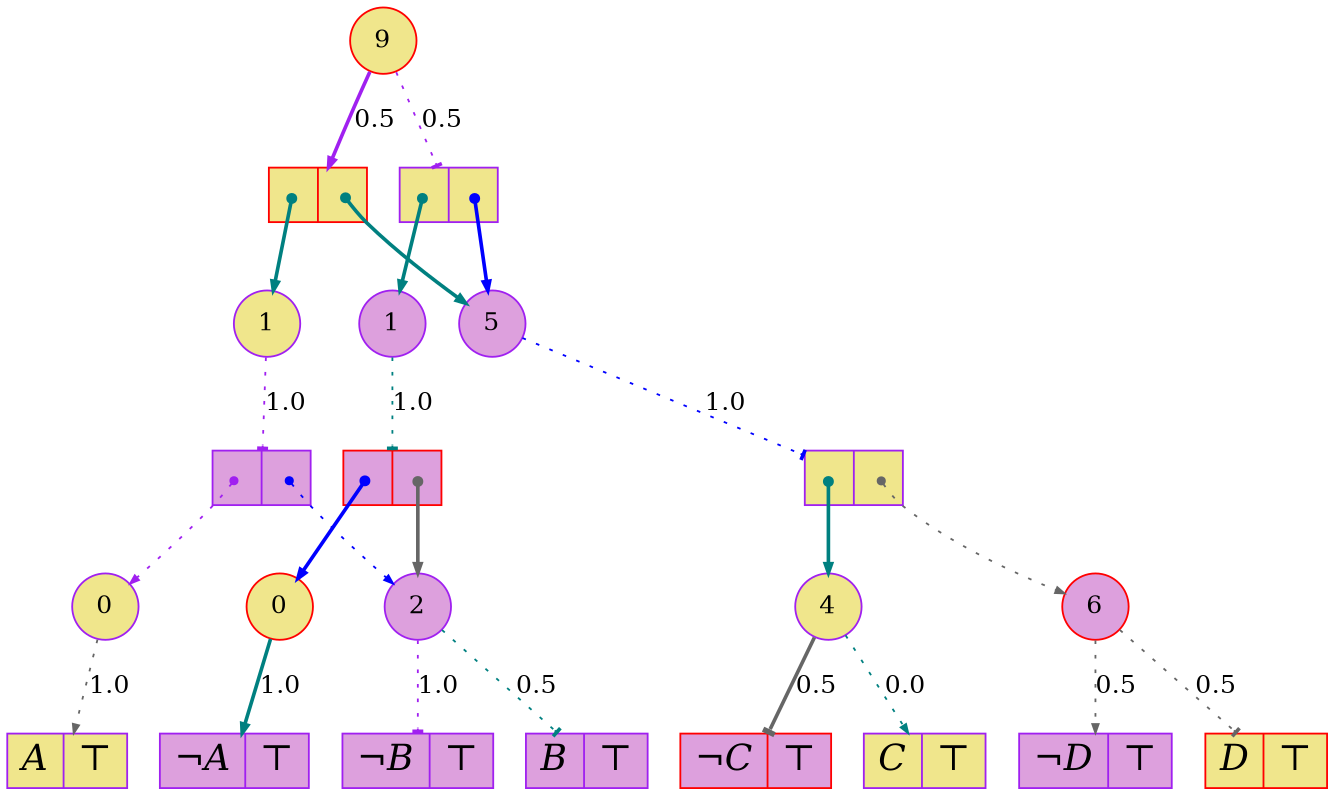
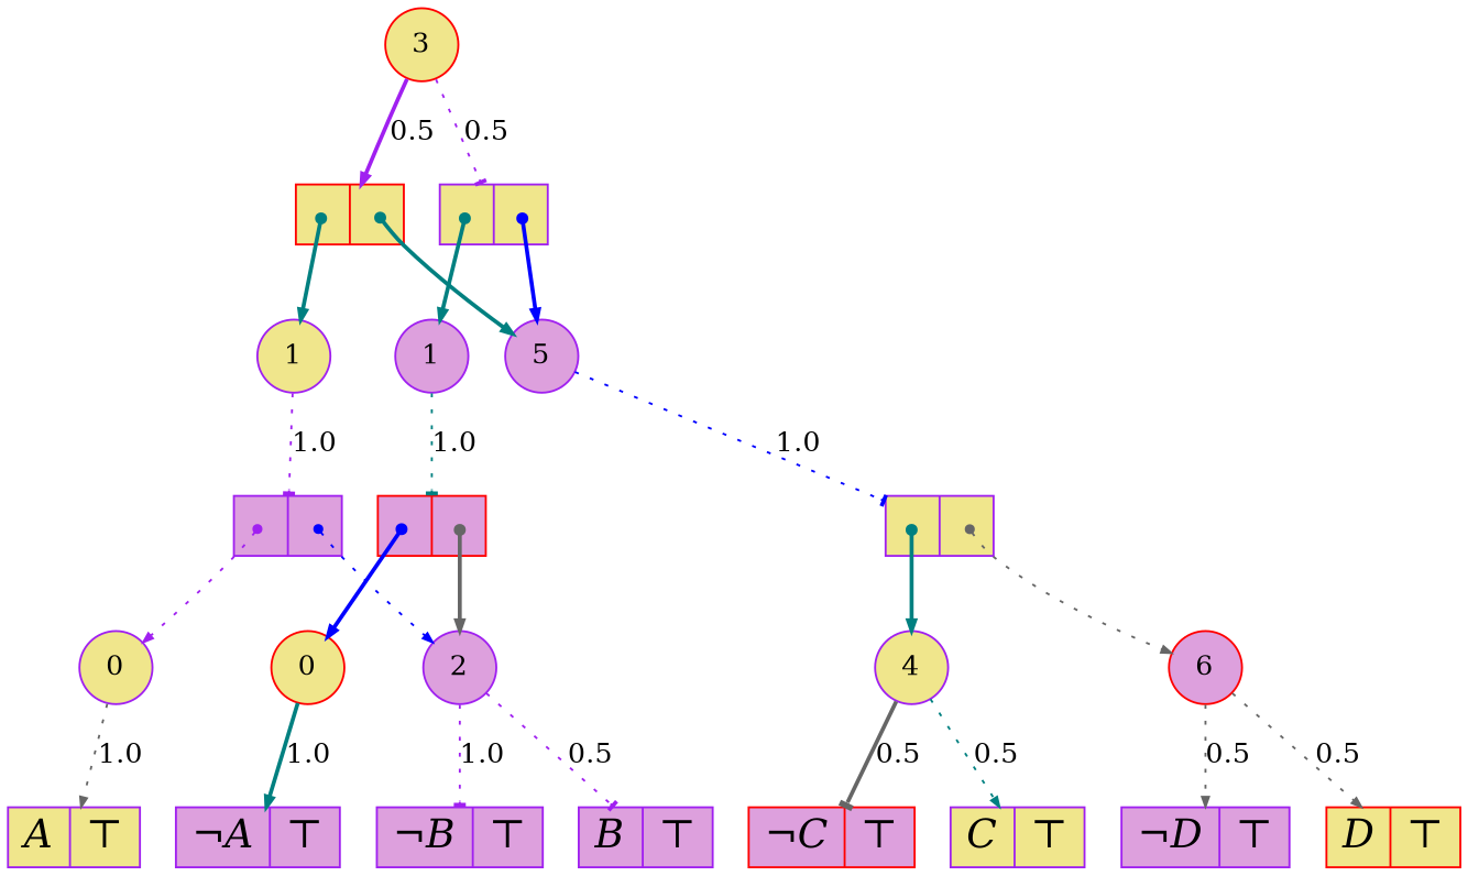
  digraph {
    node [color=purple fillcolor=khaki shape=record style=filled fixedsize=false fontname="Times-Italic" fontsize=20]
    edge [arrowsize=.50 color=teal style=dotted]
    n1 [color=red height=.25 label=0 shape=circle width=.25 fixedsize="" fontname="" fontsize=""]
    n2 [fillcolor=plum height=.30 label="<L>&not;A|<R>&#8868;"]
    n3 [color=red fillcolor=plum height=.25 label=6 shape=circle width=.25 fixedsize="" fontname="" fontsize=""]
    n4 [color=red height=.30 label="<L>D|<R>&#8868;"]
    n5 [fillcolor=plum height=.30 label="<L>&not;D|<R>&#8868;"]
    n6 [height=.25 label=4 shape=circle width=.25 fixedsize="" fontname="" fontsize=""]
    n7 [height=.30 label="<L>C|<R>&#8868;"]
    n8 [color=red fillcolor=plum height=.30 label="<L>&not;C|<R>&#8868;"]
    n9 [fillcolor=plum height=.25 label=2 shape=circle width=.25 fixedsize="" fontname="" fontsize=""]
    n10 [fillcolor=plum height=.30 label="<L>B|<R>&#8868;"]
    n11 [fillcolor=plum height=.30 label="<L>&not;B|<R>&#8868;"]
    n12 [height=.25 label=0 shape=circle width=.25 fixedsize="" fontname="" fontsize=""]
    n13 [height=.30 label="<L>A|<R>&#8868;"]
    n14 [fillcolor=plum height=.25 label=1 shape=circle width=.25 fixedsize="" fontname="" fontsize=""]
    n15 [color=red fillcolor=plum height=.30 label="<L>|<R>"]
    n16 [fillcolor=plum height=.25 label=5 shape=circle width=.25 fixedsize="" fontname="" fontsize=""]
    n17 [height=.30 label="<L>|<R>"]
    n18 [height=.25 label=1 shape=circle width=.25 fixedsize="" fontname="" fontsize=""]
    n19 [fillcolor=plum height=.30 label="<L>|<R>"]
-   n20 [color=red height=.25 label=9 shape=circle width=.25 fixedsize="" fontname="" fontsize=""]
+   n20 [color=red height=.25 label=3 shape=circle width=.25 fixedsize="" fontname="" fontsize=""]
    n21 [color=red height=.30 label="<L>|<R>"]
    n22 [height=.30 label="<L>|<R>"]
    n1 -> n2 [arrowhead=normal label=1.0 style=bold]
-   n3 -> n4 [arrowhead=tee color=gray40 label=0.5]
+   n3 -> n4 [arrowhead=normal color=gray40 label=0.5]
    n3 -> n5 [arrowhead=normal color=gray40 label=0.5]
-   n6 -> n7 [arrowhead=normal label=0.0]
+   n6 -> n7 [arrowhead=normal label=0.5]
    n6 -> n8 [arrowhead=tee color=gray40 label=0.5 style=bold]
-   n9 -> n10 [arrowhead=tee label=0.5]
+   n9 -> n10 [arrowhead=tee color=purple label=0.5]
    n9 -> n11 [arrowhead=tee color=purple label=1.0]
    n12 -> n13 [arrowhead=normal color=gray40 label=1.0]
    n14 -> n15 [arrowhead=tee label=1.0]
    n15 -> n1 [arrowtail=dot color=blue dir=both style=bold tailclip=false tailport="L:c"]
    n15 -> n9 [arrowtail=dot color=gray40 dir=both style=bold tailclip=false tailport="R:c"]
    n16 -> n17 [arrowhead=tee color=blue label=1.0]
    n17 -> n3 [arrowtail=dot color=gray40 dir=both tailclip=false tailport="R:c"]
    n17 -> n6 [arrowtail=dot dir=both style=bold tailclip=false tailport="L:c"]
    n18 -> n19 [arrowhead=tee color=purple label=1.0]
    n19 -> n9 [arrowtail=dot color=blue dir=both tailclip=false tailport="R:c"]
    n19 -> n12 [arrowtail=dot color=purple dir=both tailclip=false tailport="L:c"]
    n20 -> n21 [arrowhead=normal color=purple label=0.5 style=bold]
    n20 -> n22 [arrowhead=tee color=purple label=0.5]
    n21 -> n16 [arrowtail=dot dir=both style=bold tailclip=false tailport="R:c"]
    n21 -> n18 [arrowtail=dot dir=both style=bold tailclip=false tailport="L:c"]
    n22 -> n14 [arrowtail=dot dir=both style=bold tailclip=false tailport="L:c"]
    n22 -> n16 [arrowtail=dot color=blue dir=both style=bold tailclip=false tailport="R:c"]
  }
